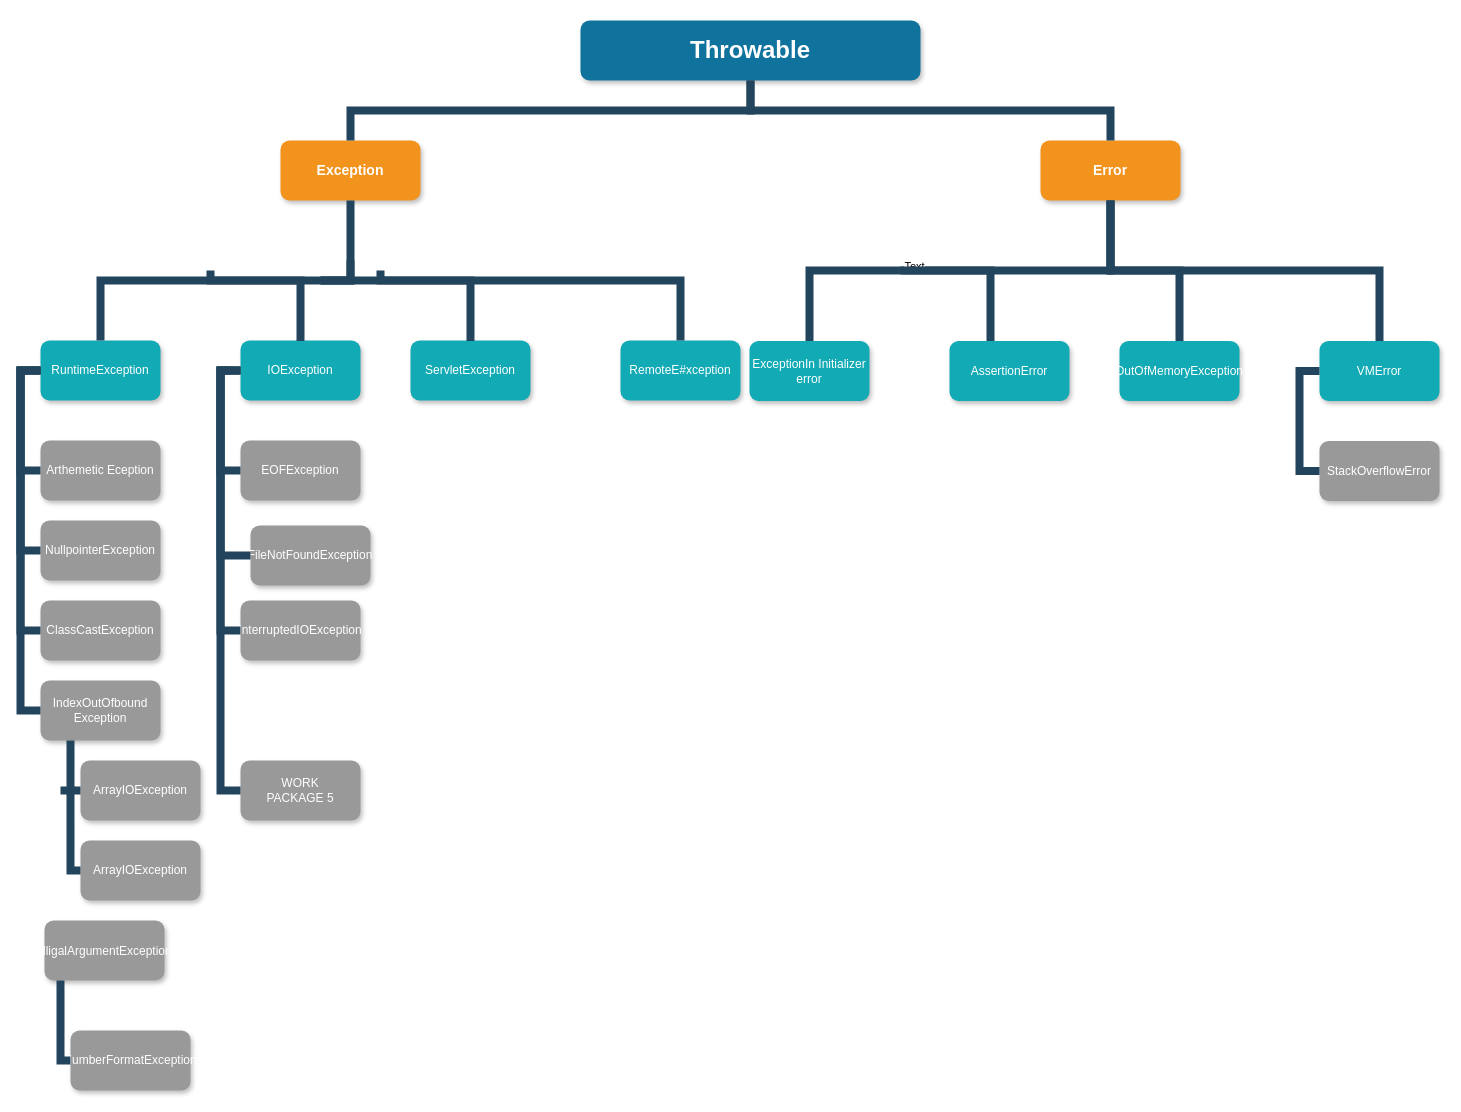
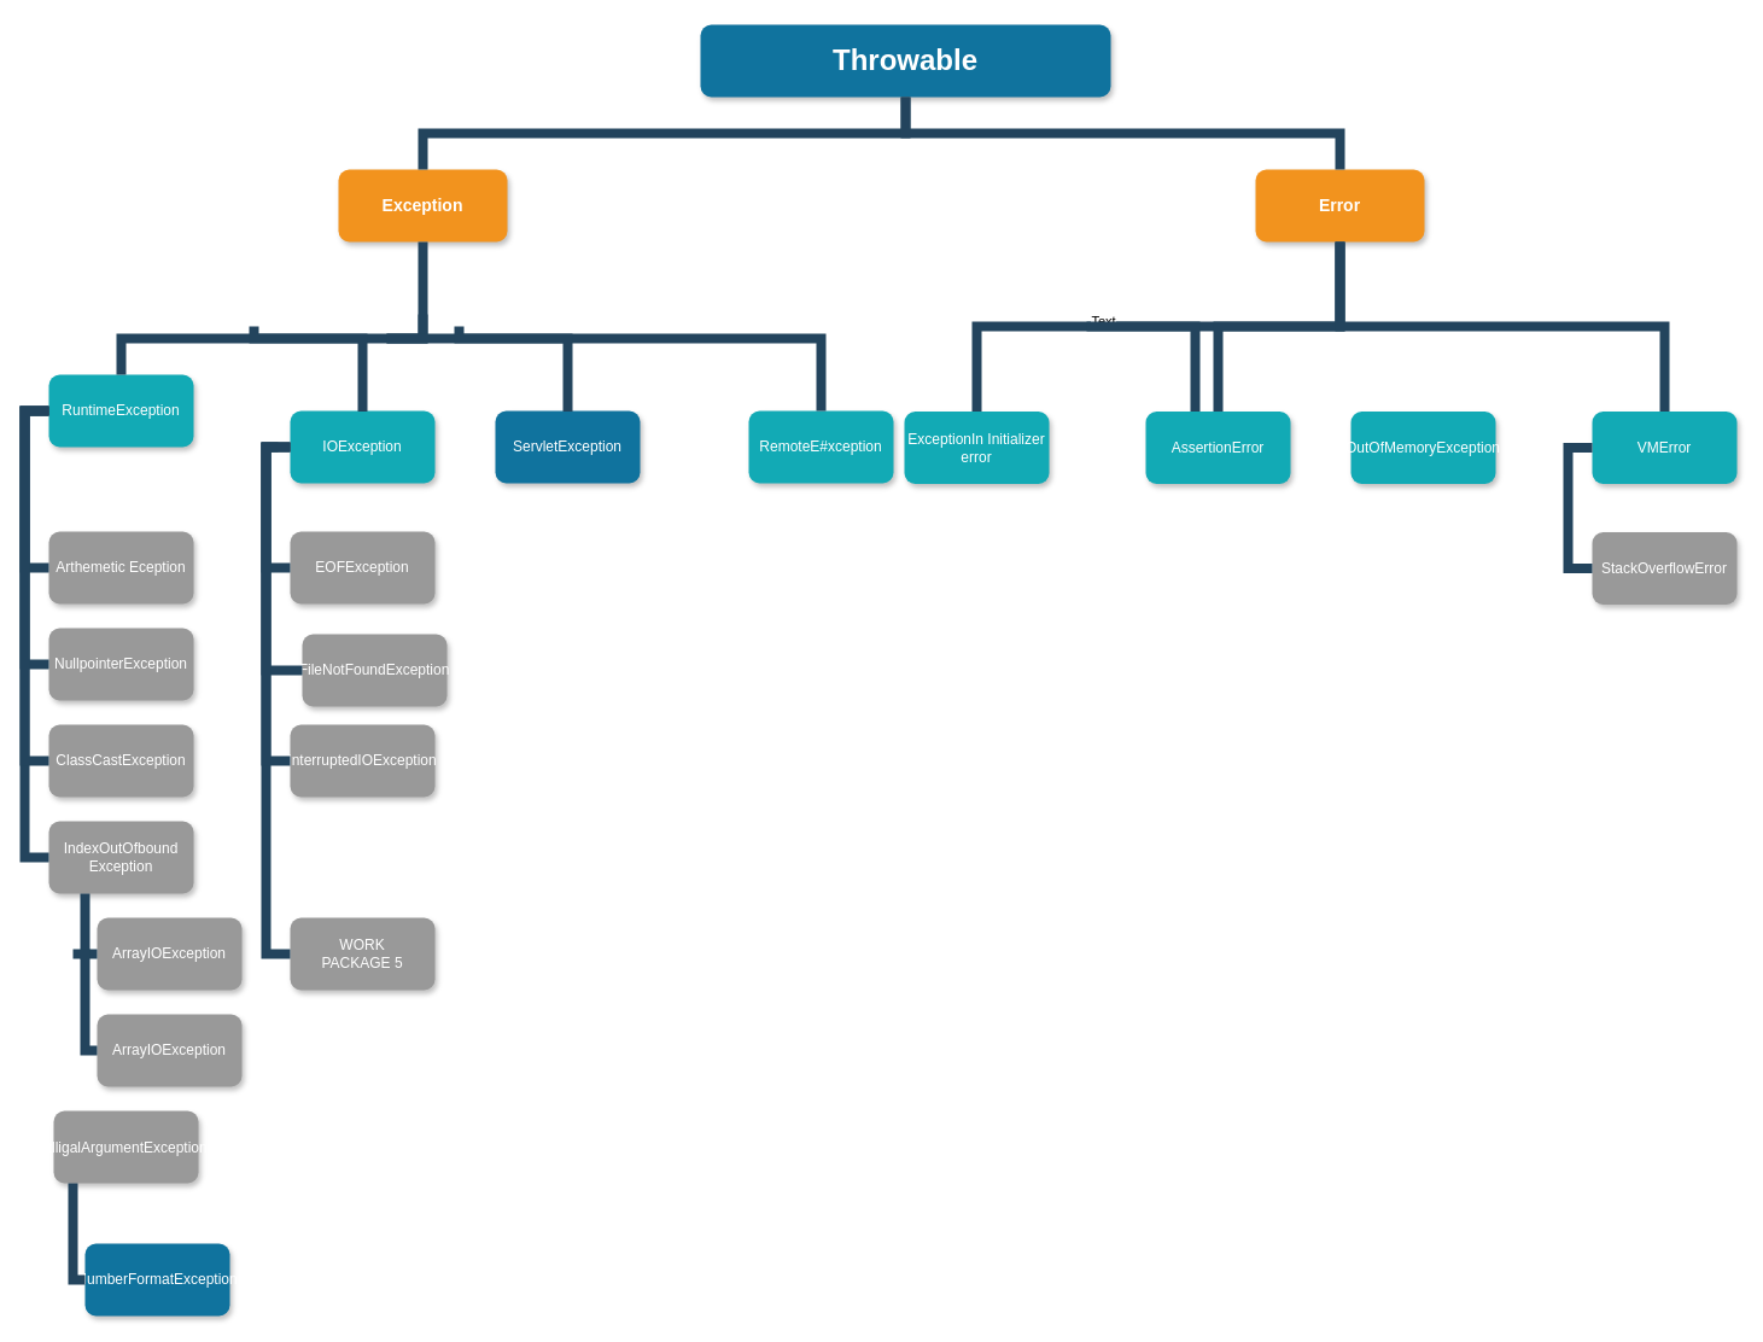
  <mxCell id="0" />
  <mxCell id="1" parent="0" />
  <mxCell id="2" value="Throwable" style="whiteSpace=wrap;rounded=1;shadow=1;fillColor=#10739E;strokeColor=none;fontColor=#FFFFFF;fontStyle=1;fontSize=24" parent="1" vertex="1"><mxGeometry x="580" y="20" width="340" height="60" as="geometry" /></mxCell>
  <mxCell id="3" value="Exception" style="whiteSpace=wrap;rounded=1;fillColor=#F2931E;strokeColor=none;shadow=1;fontColor=#FFFFFF;fontStyle=1;fontSize=14" parent="1" vertex="1"><mxGeometry x="280" y="140" width="140" height="60" as="geometry" /></mxCell>
  <mxCell id="4" value="Error" style="whiteSpace=wrap;rounded=1;fillColor=#F2931E;strokeColor=none;shadow=1;fontColor=#FFFFFF;fontStyle=1;fontSize=14" parent="1" vertex="1"><mxGeometry x="1040" y="140" width="140" height="60" as="geometry" /></mxCell>
- <mxCell id="5" value="RuntimeException" style="whiteSpace=wrap;rounded=1;fillColor=#12AAB5;strokeColor=none;shadow=1;fontColor=#FFFFFF;" parent="1" vertex="1"><mxGeometry x="40" y="340" width="120" height="60" as="geometry" /></mxCell>
+ <mxCell id="5" value="RuntimeException" style="whiteSpace=wrap;rounded=1;fillColor=#12AAB5;strokeColor=none;shadow=1;fontColor=#FFFFFF;" parent="1" vertex="1"><mxGeometry x="40" y="310" width="120" height="60" as="geometry" /></mxCell>
  <mxCell id="6" value="IOException" style="whiteSpace=wrap;rounded=1;fillColor=#12AAB5;strokeColor=none;shadow=1;fontColor=#FFFFFF;" parent="1" vertex="1"><mxGeometry x="240" y="340" width="120" height="60" as="geometry" /></mxCell>
  <mxCell id="7" value="Arthemetic Eception" style="whiteSpace=wrap;rounded=1;fillColor=#999999;strokeColor=none;shadow=1;fontColor=#FFFFFF;fontStyle=0" parent="1" vertex="1"><mxGeometry x="40" y="440" width="120" height="60" as="geometry" /></mxCell>
  <mxCell id="8" value="NullpointerException" style="whiteSpace=wrap;rounded=1;fillColor=#999999;strokeColor=none;shadow=1;fontColor=#FFFFFF;fontStyle=0" parent="1" vertex="1"><mxGeometry x="40" y="520" width="120" height="60" as="geometry" /></mxCell>
  <mxCell id="9" value="ClassCastException" style="whiteSpace=wrap;rounded=1;fillColor=#999999;strokeColor=none;shadow=1;fontColor=#FFFFFF;fontStyle=0" parent="1" vertex="1"><mxGeometry x="40" y="600" width="120" height="60" as="geometry" /></mxCell>
  <mxCell id="10" value="IndexOutOfbound Exception" style="whiteSpace=wrap;rounded=1;fillColor=#999999;strokeColor=none;shadow=1;fontColor=#FFFFFF;fontStyle=0" parent="1" vertex="1"><mxGeometry x="40" y="680" width="120" height="60" as="geometry" /></mxCell>
  <mxCell id="11" value="ItlligalArgumentException" style="rounded=1;fillColor=#999999;strokeColor=none;shadow=1;fontColor=#FFFFFF;fontStyle=0" parent="1" vertex="1"><mxGeometry x="44" y="920" width="120" height="60" as="geometry" /></mxCell>
  <mxCell id="12" value="EOFException" style="whiteSpace=wrap;rounded=1;fillColor=#999999;strokeColor=none;shadow=1;fontColor=#FFFFFF;fontStyle=0" parent="1" vertex="1"><mxGeometry x="240" y="440" width="120" height="60" as="geometry" /></mxCell>
  <mxCell id="13" value="FileNotFoundException" style="whiteSpace=wrap;rounded=1;fillColor=#999999;strokeColor=none;shadow=1;fontColor=#FFFFFF;fontStyle=0" parent="1" vertex="1"><mxGeometry x="250" y="525" width="120" height="60" as="geometry" /></mxCell>
  <mxCell id="14" value="InterruptedIOException" style="whiteSpace=wrap;rounded=1;fillColor=#999999;strokeColor=none;shadow=1;fontColor=#FFFFFF;fontStyle=0" parent="1" vertex="1"><mxGeometry x="240" y="600" width="120" height="60" as="geometry" /></mxCell>
  <mxCell id="15" value="WORK&#10;PACKAGE 5" style="whiteSpace=wrap;rounded=1;fillColor=#999999;strokeColor=none;shadow=1;fontColor=#FFFFFF;fontStyle=0" parent="1" vertex="1"><mxGeometry x="240" y="760" width="120" height="60" as="geometry" /></mxCell>
- <mxCell id="16" value="ServletException" style="whiteSpace=wrap;rounded=1;fillColor=#12AAB5;strokeColor=none;shadow=1;fontColor=#FFFFFF;" parent="1" vertex="1"><mxGeometry x="410" y="340" width="120" height="60" as="geometry" /></mxCell>
+ <mxCell id="16" value="ServletException" style="whiteSpace=wrap;rounded=1;fillColor=#10739e;strokeColor=none;shadow=1;fontColor=#FFFFFF;" parent="1" vertex="1"><mxGeometry x="410" y="340" width="120" height="60" as="geometry" /></mxCell>
  <mxCell id="17" value="RemoteE#xception" style="whiteSpace=wrap;rounded=1;fillColor=#12AAB5;strokeColor=none;shadow=1;fontColor=#FFFFFF;" parent="1" vertex="1"><mxGeometry x="620" y="340" width="120" height="60" as="geometry" /></mxCell>
  <mxCell id="18" value="" style="edgeStyle=elbowEdgeStyle;elbow=vertical;rounded=0;fontColor=#000000;endArrow=none;endFill=0;strokeWidth=8;strokeColor=#23445D;" parent="1" target="5" edge="1"><mxGeometry width="100" height="100" relative="1" as="geometry"><mxPoint x="350" y="260" as="sourcePoint" /><mxPoint x="-50" y="190" as="targetPoint" /><Array as="points"><mxPoint x="240" y="280" /></Array></mxGeometry></mxCell>
  <mxCell id="19" value="" style="edgeStyle=elbowEdgeStyle;elbow=horizontal;rounded=0;fontColor=#000000;endArrow=none;endFill=0;strokeWidth=8;strokeColor=#23445D;" parent="1" source="5" target="7" edge="1"><mxGeometry width="100" height="100" relative="1" as="geometry"><mxPoint x="-20" y="520" as="sourcePoint" /><mxPoint x="80" y="420" as="targetPoint" /><Array as="points"><mxPoint x="20" y="420" /></Array></mxGeometry></mxCell>
  <mxCell id="20" value="" style="edgeStyle=elbowEdgeStyle;elbow=horizontal;rounded=0;fontColor=#000000;endArrow=none;endFill=0;strokeWidth=8;strokeColor=#23445D;" parent="1" source="5" target="8" edge="1"><mxGeometry width="100" height="100" relative="1" as="geometry"><mxPoint x="50" y="380" as="sourcePoint" /><mxPoint x="50" y="480" as="targetPoint" /><Array as="points"><mxPoint x="20" y="440" /></Array></mxGeometry></mxCell>
  <mxCell id="21" value="" style="edgeStyle=elbowEdgeStyle;elbow=horizontal;rounded=0;fontColor=#000000;endArrow=none;endFill=0;strokeWidth=8;strokeColor=#23445D;" parent="1" source="5" target="10" edge="1"><mxGeometry width="100" height="100" relative="1" as="geometry"><mxPoint x="70" y="400" as="sourcePoint" /><mxPoint x="70" y="500" as="targetPoint" /><Array as="points"><mxPoint x="20" y="450" /></Array></mxGeometry></mxCell>
  <mxCell id="22" value="" style="edgeStyle=elbowEdgeStyle;elbow=horizontal;rounded=0;fontColor=#000000;endArrow=none;endFill=0;strokeWidth=8;strokeColor=#23445D;" parent="1" source="5" target="9" edge="1"><mxGeometry width="100" height="100" relative="1" as="geometry"><mxPoint x="80" y="410" as="sourcePoint" /><mxPoint x="80" y="510" as="targetPoint" /><Array as="points"><mxPoint x="20" y="470" /></Array></mxGeometry></mxCell>
  <mxCell id="23" value="" style="edgeStyle=elbowEdgeStyle;elbow=horizontal;rounded=0;fontColor=#000000;endArrow=none;endFill=0;strokeWidth=8;strokeColor=#23445D;" parent="1" target="12" edge="1"><mxGeometry width="100" height="100" relative="1" as="geometry"><mxPoint x="230" y="370" as="sourcePoint" /><mxPoint x="230" y="470" as="targetPoint" /><Array as="points"><mxPoint x="220" y="420" /></Array></mxGeometry></mxCell>
  <mxCell id="24" value="" style="edgeStyle=elbowEdgeStyle;elbow=horizontal;rounded=0;fontColor=#000000;endArrow=none;endFill=0;strokeWidth=8;strokeColor=#23445D;" parent="1" source="6" target="13" edge="1"><mxGeometry width="100" height="100" relative="1" as="geometry"><mxPoint x="230" y="370" as="sourcePoint" /><mxPoint x="230" y="550" as="targetPoint" /><Array as="points"><mxPoint x="220" y="460" /></Array></mxGeometry></mxCell>
  <mxCell id="25" value="" style="edgeStyle=elbowEdgeStyle;elbow=horizontal;rounded=0;fontColor=#000000;endArrow=none;endFill=0;strokeWidth=8;strokeColor=#23445D;" parent="1" source="6" target="15" edge="1"><mxGeometry width="100" height="100" relative="1" as="geometry"><mxPoint x="230" y="370" as="sourcePoint" /><mxPoint x="230" y="790" as="targetPoint" /><Array as="points"><mxPoint x="220" y="580" /></Array></mxGeometry></mxCell>
  <mxCell id="26" value="" style="edgeStyle=elbowEdgeStyle;elbow=horizontal;rounded=0;fontColor=#000000;endArrow=none;endFill=0;strokeWidth=8;strokeColor=#23445D;" parent="1" source="6" target="14" edge="1"><mxGeometry width="100" height="100" relative="1" as="geometry"><mxPoint x="230" y="370" as="sourcePoint" /><mxPoint x="230" y="630" as="targetPoint" /><Array as="points"><mxPoint x="220" y="500" /></Array></mxGeometry></mxCell>
  <mxCell id="27" value="" style="edgeStyle=elbowEdgeStyle;elbow=horizontal;rounded=0;fontColor=#000000;endArrow=none;endFill=0;strokeWidth=8;strokeColor=#23445D;entryX=0.5;entryY=1;entryDx=0;entryDy=0;" parent="1" target="3" edge="1"><mxGeometry width="100" height="100" relative="1" as="geometry"><mxPoint x="320" y="280" as="sourcePoint" /><mxPoint x="60" y="270" as="targetPoint" /><Array as="points"><mxPoint x="350" y="270" /><mxPoint x="70" y="260" /><mxPoint x="320" y="270" /></Array></mxGeometry></mxCell>
  <mxCell id="28" value="" style="edgeStyle=elbowEdgeStyle;elbow=horizontal;rounded=0;fontColor=#000000;endArrow=none;endFill=0;strokeWidth=8;strokeColor=#23445D;" parent="1" source="17" edge="1"><mxGeometry width="100" height="100" relative="1" as="geometry"><mxPoint x="580" y="370" as="sourcePoint" /><mxPoint x="320" y="280" as="targetPoint" /><Array as="points"><mxPoint x="680" y="330" /><mxPoint x="670" y="330" /></Array></mxGeometry></mxCell>
  <mxCell id="29" value="ExceptionIn Initializer error" style="whiteSpace=wrap;rounded=1;fillColor=#12AAB5;strokeColor=none;shadow=1;fontColor=#FFFFFF;" parent="1" vertex="1"><mxGeometry x="749" y="340.5" width="120" height="60" as="geometry" /></mxCell>
  <mxCell id="30" value="AssertionError" style="whiteSpace=wrap;rounded=1;fillColor=#12AAB5;strokeColor=none;shadow=1;fontColor=#FFFFFF;" parent="1" vertex="1"><mxGeometry x="949" y="340.5" width="120" height="60" as="geometry" /></mxCell>
  <mxCell id="31" value="OutOfMemoryException" style="whiteSpace=wrap;rounded=1;fillColor=#12AAB5;strokeColor=none;shadow=1;fontColor=#FFFFFF;" parent="1" vertex="1"><mxGeometry x="1119" y="340.5" width="120" height="60" as="geometry" /></mxCell>
  <mxCell id="32" value="VMError" style="whiteSpace=wrap;rounded=1;fillColor=#12AAB5;strokeColor=none;shadow=1;fontColor=#FFFFFF;" parent="1" vertex="1"><mxGeometry x="1319" y="340.5" width="120" height="60" as="geometry" /></mxCell>
  <mxCell id="33" value="StackOverflowError" style="whiteSpace=wrap;rounded=1;fillColor=#999999;strokeColor=none;shadow=1;fontColor=#FFFFFF;fontStyle=0" parent="1" vertex="1"><mxGeometry x="1319" y="440.5" width="120" height="60" as="geometry" /></mxCell>
  <mxCell id="34" value="" style="edgeStyle=elbowEdgeStyle;elbow=horizontal;rounded=0;fontColor=#000000;endArrow=none;endFill=0;strokeWidth=8;strokeColor=#23445D;" parent="1" source="32" target="33" edge="1"><mxGeometry width="100" height="100" relative="1" as="geometry"><mxPoint x="1289" y="370.5" as="sourcePoint" /><mxPoint x="1299" y="470.5" as="targetPoint" /><Array as="points"><mxPoint x="1299" y="420.5" /></Array></mxGeometry></mxCell>
  <mxCell id="35" value="" style="edgeStyle=elbowEdgeStyle;elbow=vertical;rounded=0;fontColor=#000000;endArrow=none;endFill=0;strokeWidth=8;strokeColor=#23445D;exitX=0.5;exitY=1;exitDx=0;exitDy=0;" parent="1" source="4" target="29" edge="1"><mxGeometry width="100" height="100" relative="1" as="geometry"><mxPoint x="1550" y="210" as="sourcePoint" /><mxPoint x="1230" y="160" as="targetPoint" /></mxGeometry></mxCell>
  <mxCell id="36" value="Text" style="edgeLabel;html=1;align=center;verticalAlign=middle;resizable=0;points=[];" vertex="1" connectable="0" parent="35"><mxGeometry x="0.211" y="-5" relative="1" as="geometry"><mxPoint as="offset" /></mxGeometry></mxCell>
  <mxCell id="37" value="" style="edgeStyle=elbowEdgeStyle;elbow=vertical;rounded=0;fontColor=#000000;endArrow=none;endFill=0;strokeWidth=8;strokeColor=#23445D;" parent="1" target="30" edge="1"><mxGeometry width="100" height="100" relative="1" as="geometry"><mxPoint x="900" y="270" as="sourcePoint" /><mxPoint x="1079" y="230.5" as="targetPoint" /><Array as="points"><mxPoint x="990" y="270" /><mxPoint x="1009" y="300.5" /></Array></mxGeometry></mxCell>
- <mxCell id="38" value="" style="edgeStyle=elbowEdgeStyle;elbow=vertical;rounded=0;fontColor=#000000;endArrow=none;endFill=0;strokeWidth=8;strokeColor=#23445D;" parent="1" source="4" target="31" edge="1"><mxGeometry width="100" height="100" relative="1" as="geometry"><mxPoint x="1480" y="260" as="sourcePoint" /><mxPoint x="1580" y="160" as="targetPoint" /></mxGeometry></mxCell>
+ <mxCell id="38" value="" style="edgeStyle=elbowEdgeStyle;elbow=vertical;rounded=0;fontColor=#000000;endArrow=none;endFill=0;strokeWidth=8;strokeColor=#23445D;" parent="1" source="4" target="30" edge="1"><mxGeometry width="100" height="100" relative="1" as="geometry"><mxPoint x="1480" y="260" as="sourcePoint" /><mxPoint x="1580" y="160" as="targetPoint" /></mxGeometry></mxCell>
  <mxCell id="39" value="" style="edgeStyle=elbowEdgeStyle;elbow=vertical;rounded=0;fontColor=#000000;endArrow=none;endFill=0;strokeWidth=8;strokeColor=#23445D;" parent="1" source="4" target="32" edge="1"><mxGeometry width="100" height="100" relative="1" as="geometry"><mxPoint x="1740" y="260" as="sourcePoint" /><mxPoint x="1840" y="160" as="targetPoint" /></mxGeometry></mxCell>
  <mxCell id="40" value="" style="edgeStyle=elbowEdgeStyle;elbow=vertical;rounded=0;fontColor=#000000;endArrow=none;endFill=0;strokeWidth=8;strokeColor=#23445D;" parent="1" source="2" target="3" edge="1"><mxGeometry width="100" height="100" relative="1" as="geometry"><mxPoint x="120" y="110" as="sourcePoint" /><mxPoint x="220" y="10" as="targetPoint" /></mxGeometry></mxCell>
  <mxCell id="41" value="" style="edgeStyle=elbowEdgeStyle;elbow=vertical;rounded=0;fontColor=#000000;endArrow=none;endFill=0;strokeWidth=8;strokeColor=#23445D;" parent="1" source="2" target="4" edge="1"><mxGeometry width="100" height="100" relative="1" as="geometry"><mxPoint x="170" y="160" as="sourcePoint" /><mxPoint x="270" y="60" as="targetPoint" /></mxGeometry></mxCell>
  <mxCell id="42" value="ArrayIOException" style="whiteSpace=wrap;rounded=1;fillColor=#999999;strokeColor=none;shadow=1;fontColor=#FFFFFF;fontStyle=0" vertex="1" parent="1"><mxGeometry x="80" y="760" width="120" height="60" as="geometry" /></mxCell>
  <mxCell id="43" value="" style="edgeStyle=elbowEdgeStyle;elbow=horizontal;rounded=0;fontColor=#000000;endArrow=none;endFill=0;strokeWidth=8;strokeColor=#23445D;exitX=0.25;exitY=1;exitDx=0;exitDy=0;entryX=0;entryY=0.5;entryDx=0;entryDy=0;" edge="1" parent="1" source="10" target="42"><mxGeometry width="100" height="100" relative="1" as="geometry"><mxPoint x="70" y="760" as="sourcePoint" /><mxPoint x="100" y="870" as="targetPoint" /><Array as="points"><mxPoint x="70" y="800" /></Array></mxGeometry></mxCell>
  <mxCell id="44" value="ArrayIOException" style="whiteSpace=wrap;rounded=1;fillColor=#999999;strokeColor=none;shadow=1;fontColor=#FFFFFF;fontStyle=0" vertex="1" parent="1"><mxGeometry x="80" y="840" width="120" height="60" as="geometry" /></mxCell>
- <mxCell id="45" value="NumberFormatException" style="whiteSpace=wrap;rounded=1;fillColor=#999999;strokeColor=none;shadow=1;fontColor=#FFFFFF;fontStyle=0" vertex="1" parent="1"><mxGeometry x="70" y="1030" width="120" height="60" as="geometry" /></mxCell>
+ <mxCell id="45" value="NumberFormatException" style="whiteSpace=wrap;rounded=1;fillColor=#10739e;strokeColor=none;shadow=1;fontColor=#FFFFFF;fontStyle=0;" vertex="1" parent="1"><mxGeometry x="70" y="1030" width="120" height="60" as="geometry" /></mxCell>
  <mxCell id="46" value="" style="edgeStyle=elbowEdgeStyle;elbow=vertical;rounded=0;fontColor=#000000;endArrow=none;endFill=0;strokeWidth=8;strokeColor=#23445D;" edge="1" parent="1"><mxGeometry width="100" height="100" relative="1" as="geometry"><mxPoint x="210" y="270" as="sourcePoint" /><mxPoint x="300" y="340.5" as="targetPoint" /><Array as="points"><mxPoint x="280" y="280" /><mxPoint x="319" y="300.5" /></Array></mxGeometry></mxCell>
  <mxCell id="47" value="" style="edgeStyle=elbowEdgeStyle;elbow=vertical;rounded=0;fontColor=#000000;endArrow=none;endFill=0;strokeWidth=8;strokeColor=#23445D;" edge="1" parent="1"><mxGeometry width="100" height="100" relative="1" as="geometry"><mxPoint x="380" y="270" as="sourcePoint" /><mxPoint x="470" y="340.5" as="targetPoint" /><Array as="points"><mxPoint x="450" y="280" /><mxPoint x="489" y="300.5" /></Array></mxGeometry></mxCell>
  <mxCell id="48" value="" style="edgeStyle=elbowEdgeStyle;elbow=horizontal;rounded=0;fontColor=#000000;endArrow=none;endFill=0;strokeWidth=8;strokeColor=#23445D;exitX=0;exitY=0.5;exitDx=0;exitDy=0;" edge="1" parent="1" source="44"><mxGeometry width="100" height="100" relative="1" as="geometry"><mxPoint x="490" y="950" as="sourcePoint" /><mxPoint x="60" y="790" as="targetPoint" /><Array as="points"><mxPoint x="70" y="810" /></Array></mxGeometry></mxCell>
  <mxCell id="49" value="" style="edgeStyle=elbowEdgeStyle;elbow=horizontal;rounded=0;fontColor=#000000;endArrow=none;endFill=0;strokeWidth=8;strokeColor=#23445D;exitX=0;exitY=0.5;exitDx=0;exitDy=0;" edge="1" parent="1" source="45"><mxGeometry width="100" height="100" relative="1" as="geometry"><mxPoint x="44" y="1090" as="sourcePoint" /><mxPoint x="60" y="980" as="targetPoint" /><Array as="points"><mxPoint x="60" y="1010" /></Array></mxGeometry></mxCell>
